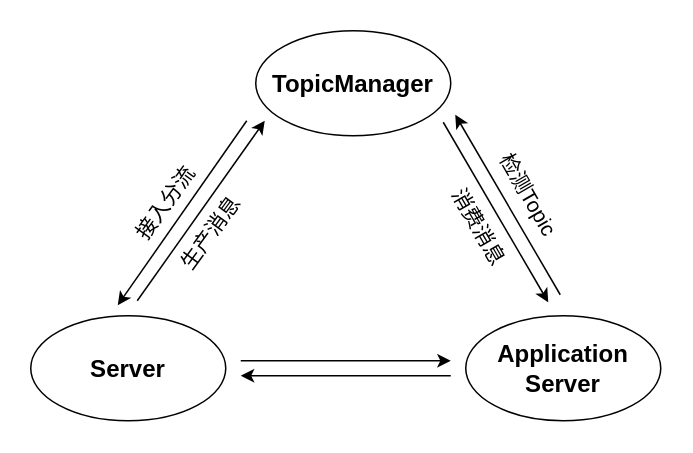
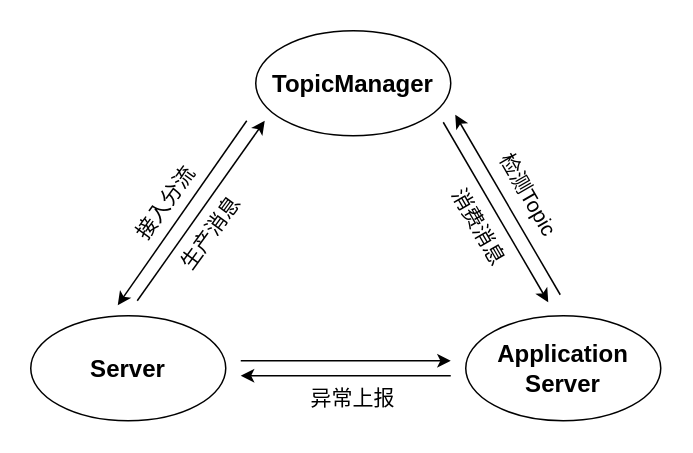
  <mxCell id="0" />
  <mxCell id="1" parent="0" />
  <mxCell id="2" value="TopicManager" style="ellipse;whiteSpace=wrap;html=1;fontSize=16;fontStyle=1" vertex="1" parent="1"><mxGeometry x="170" y="20" width="130" height="70" as="geometry" /></mxCell>
  <mxCell id="3" value="Server" style="ellipse;whiteSpace=wrap;html=1;fontSize=16;fontStyle=1" vertex="1" parent="1"><mxGeometry x="20" y="210" width="130" height="70" as="geometry" /></mxCell>
  <mxCell id="4" value="Application Server" style="ellipse;whiteSpace=wrap;html=1;fontSize=16;fontStyle=1" vertex="1" parent="1"><mxGeometry x="310" y="210" width="130" height="70" as="geometry" /></mxCell>
  <mxCell id="5" value="" style="endArrow=classic;html=1;rounded=0;" edge="1" parent="1"><mxGeometry width="50" height="50" relative="1" as="geometry"><mxPoint x="91" y="200" as="sourcePoint" /><mxPoint x="176" y="80" as="targetPoint" /></mxGeometry></mxCell>
  <mxCell id="6" value="" style="endArrow=classic;html=1;rounded=0;" edge="1" parent="1"><mxGeometry width="50" height="50" relative="1" as="geometry"><mxPoint x="164" y="80" as="sourcePoint" /><mxPoint x="78" y="203" as="targetPoint" /></mxGeometry></mxCell>
  <mxCell id="7" value="接入分流" style="text;html=1;strokeColor=none;fillColor=none;align=center;verticalAlign=middle;whiteSpace=wrap;rounded=0;rotation=306;fontSize=14;" vertex="1" parent="1"><mxGeometry x="80" y="120" width="60" height="30" as="geometry" /></mxCell>
  <mxCell id="8" value="生产消息" style="text;html=1;strokeColor=none;fillColor=none;align=center;verticalAlign=middle;whiteSpace=wrap;rounded=0;rotation=306;fontSize=14;" vertex="1" parent="1"><mxGeometry x="110" y="140" width="60" height="30" as="geometry" /></mxCell>
  <mxCell id="9" value="" style="endArrow=classic;html=1;rounded=0;" edge="1" parent="1"><mxGeometry width="50" height="50" relative="1" as="geometry"><mxPoint x="295" y="81" as="sourcePoint" /><mxPoint x="365" y="201" as="targetPoint" /></mxGeometry></mxCell>
  <mxCell id="10" value="" style="endArrow=classic;html=1;rounded=0;" edge="1" parent="1"><mxGeometry width="50" height="50" relative="1" as="geometry"><mxPoint x="373" y="196" as="sourcePoint" /><mxPoint x="303" y="76" as="targetPoint" /></mxGeometry></mxCell>
  <mxCell id="11" value="检测Topic" style="text;html=1;strokeColor=none;fillColor=none;align=center;verticalAlign=middle;whiteSpace=wrap;rounded=0;rotation=60;fontSize=14;" vertex="1" parent="1"><mxGeometry x="316.5" y="114.33" width="70" height="30" as="geometry" /></mxCell>
  <mxCell id="12" value="消费消息" style="text;html=1;strokeColor=none;fillColor=none;align=center;verticalAlign=middle;whiteSpace=wrap;rounded=0;rotation=60;fontSize=14;" vertex="1" parent="1"><mxGeometry x="289" y="136" width="60" height="30" as="geometry" /></mxCell>
  <mxCell id="13" value="" style="endArrow=classic;html=1;rounded=0;" edge="1" parent="1"><mxGeometry width="50" height="50" relative="1" as="geometry"><mxPoint x="160" y="240" as="sourcePoint" /><mxPoint x="300" y="240" as="targetPoint" /></mxGeometry></mxCell>
  <mxCell id="14" value="" style="endArrow=classic;html=1;rounded=0;" edge="1" parent="1"><mxGeometry width="50" height="50" relative="1" as="geometry"><mxPoint x="300" y="250" as="sourcePoint" /><mxPoint x="160" y="250" as="targetPoint" /></mxGeometry></mxCell>
+ <mxCell id="15" value="异常上报" style="text;html=1;strokeColor=none;fillColor=none;align=center;verticalAlign=middle;whiteSpace=wrap;rounded=0;fontSize=14;" vertex="1" parent="1"><mxGeometry x="190" y="250" width="90" height="30" as="geometry" /></mxCell>
